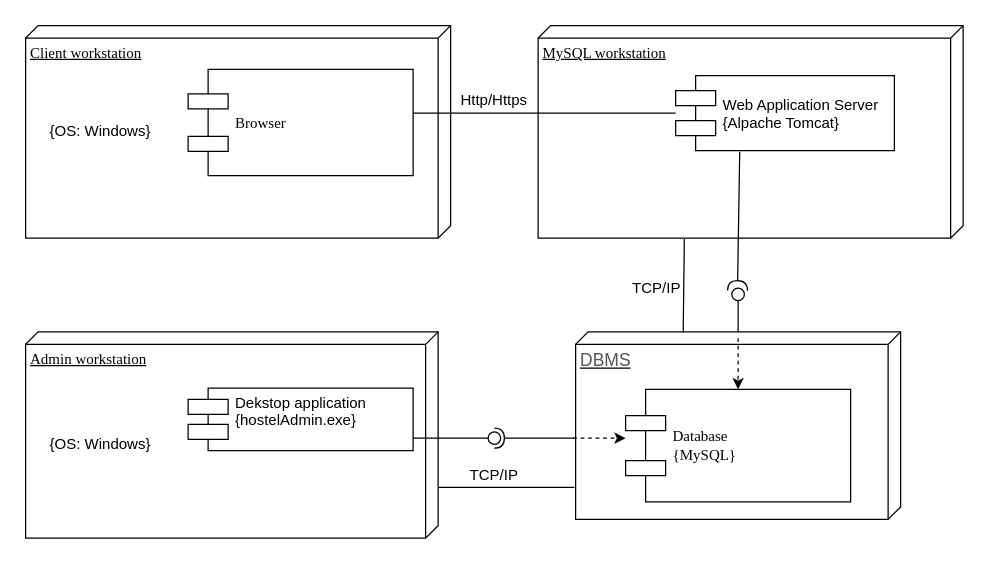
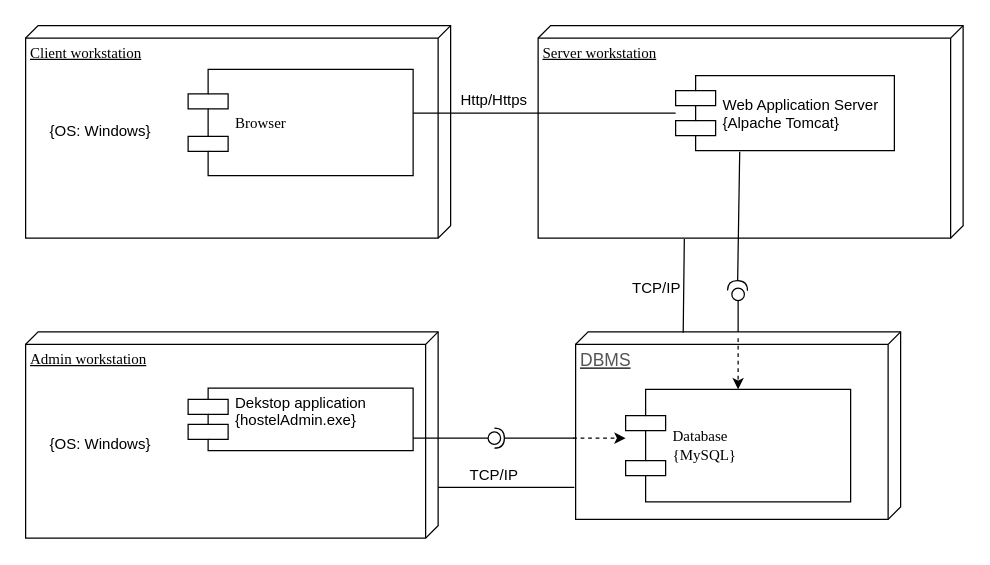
  <mxCell id="0" />
  <mxCell id="1" parent="0" />
  <mxCell id="2" value="Client workstation" style="verticalAlign=top;align=left;spacingTop=8;spacingLeft=2;spacingRight=12;shape=cube;size=10;direction=south;fontStyle=4;html=1;rounded=0;shadow=0;comic=0;labelBackgroundColor=none;strokeColor=#000000;strokeWidth=1;fillColor=#ffffff;fontFamily=Verdana;fontSize=12;fontColor=#000000;" parent="1" vertex="1"><mxGeometry x="20" y="20" width="340" height="170" as="geometry" /></mxCell>
- <mxCell id="3" value="MySQL workstation" style="verticalAlign=top;align=left;spacingTop=8;spacingLeft=2;spacingRight=12;shape=cube;size=10;direction=south;fontStyle=4;html=1;rounded=0;shadow=0;comic=0;labelBackgroundColor=none;strokeColor=#000000;strokeWidth=1;fillColor=#ffffff;fontFamily=Verdana;fontSize=12;fontColor=#000000;" parent="1" vertex="1"><mxGeometry x="430" y="20" width="340" height="170" as="geometry" /></mxCell>
+ <mxCell id="3" value="Server workstation" style="verticalAlign=top;align=left;spacingTop=8;spacingLeft=2;spacingRight=12;shape=cube;size=10;direction=south;fontStyle=4;html=1;rounded=0;shadow=0;comic=0;labelBackgroundColor=none;strokeColor=#000000;strokeWidth=1;fillColor=#ffffff;fontFamily=Verdana;fontSize=12;fontColor=#000000;" parent="1" vertex="1"><mxGeometry x="430" y="20" width="340" height="170" as="geometry" /></mxCell>
  <mxCell id="4" value="&lt;span style=&quot;color: rgb(84 , 84 , 84) ; font-family: &amp;#34;arial&amp;#34; , sans-serif ; font-size: 14px ; white-space: normal ; background-color: rgb(255 , 255 , 255)&quot;&gt;DBMS&lt;/span&gt;" style="verticalAlign=top;align=left;spacingTop=8;spacingLeft=2;spacingRight=12;shape=cube;size=10;direction=south;fontStyle=4;html=1;rounded=0;shadow=0;comic=0;labelBackgroundColor=none;strokeColor=#000000;strokeWidth=1;fillColor=#ffffff;fontFamily=Verdana;fontSize=12;fontColor=#000000;" parent="1" vertex="1"><mxGeometry x="460" y="265" width="260" height="150" as="geometry" /></mxCell>
  <mxCell id="5" value="Browser" style="shape=component;align=left;spacingLeft=36;rounded=0;shadow=0;comic=0;labelBackgroundColor=none;strokeColor=#000000;strokeWidth=1;fillColor=#ffffff;fontFamily=Verdana;fontSize=12;fontColor=#000000;html=1;" parent="1" vertex="1"><mxGeometry x="150" y="55" width="180" height="85" as="geometry" /></mxCell>
  <mxCell id="6" value="Database&amp;nbsp;&lt;br&gt;{MySQL}" style="shape=component;align=left;spacingLeft=36;rounded=0;shadow=0;comic=0;labelBackgroundColor=none;strokeColor=#000000;strokeWidth=1;fillColor=#ffffff;fontFamily=Verdana;fontSize=12;fontColor=#000000;html=1;" parent="1" vertex="1"><mxGeometry x="500" y="311" width="180" height="90" as="geometry" /></mxCell>
  <mxCell id="7" style="edgeStyle=orthogonalEdgeStyle;rounded=0;orthogonalLoop=1;jettySize=auto;html=1;entryX=1;entryY=0.412;entryDx=0;entryDy=0;entryPerimeter=0;endArrow=none;endFill=0;" edge="1" parent="1" source="8" target="5"><mxGeometry relative="1" as="geometry" /></mxCell>
  <mxCell id="8" value="Web Application Server&#10;{Alpache Tomcat}" style="shape=component;align=left;spacingLeft=36;" vertex="1" parent="1"><mxGeometry x="540" y="60" width="175" height="60" as="geometry" /></mxCell>
  <mxCell id="9" value="Admin workstation" style="verticalAlign=top;align=left;spacingTop=8;spacingLeft=2;spacingRight=12;shape=cube;size=10;direction=south;fontStyle=4;html=1;rounded=0;shadow=0;comic=0;labelBackgroundColor=none;strokeColor=#000000;strokeWidth=1;fillColor=#ffffff;fontFamily=Verdana;fontSize=12;fontColor=#000000;" vertex="1" parent="1"><mxGeometry x="20" y="265" width="330" height="165" as="geometry" /></mxCell>
  <mxCell id="10" value="Dekstop application&#10;{hostelAdmin.exe}&#10;" style="shape=component;align=left;spacingLeft=36;" vertex="1" parent="1"><mxGeometry x="150" y="310" width="180" height="50" as="geometry" /></mxCell>
  <mxCell id="11" value="{OS: Windows}" style="text;html=1;strokeColor=none;fillColor=none;align=center;verticalAlign=middle;whiteSpace=wrap;rounded=0;" vertex="1" parent="1"><mxGeometry x="30" y="70" width="100" height="70" as="geometry" /></mxCell>
  <mxCell id="12" value="{OS: Windows}" style="text;html=1;strokeColor=none;fillColor=none;align=center;verticalAlign=middle;whiteSpace=wrap;rounded=0;" vertex="1" parent="1"><mxGeometry x="30" y="320" width="100" height="70" as="geometry" /></mxCell>
  <mxCell id="13" value="" style="endArrow=none;html=1;entryX=1.004;entryY=0.656;entryDx=0;entryDy=0;entryPerimeter=0;exitX=0.005;exitY=0.669;exitDx=0;exitDy=0;exitPerimeter=0;" edge="1" parent="1" source="4" target="3"><mxGeometry width="50" height="50" relative="1" as="geometry"><mxPoint x="610" y="240" as="sourcePoint" /><mxPoint x="660" y="190" as="targetPoint" /></mxGeometry></mxCell>
  <mxCell id="14" value="TCP/IP" style="text;html=1;strokeColor=none;fillColor=none;align=center;verticalAlign=middle;whiteSpace=wrap;rounded=0;" vertex="1" parent="1"><mxGeometry x="505" y="220" width="40" height="20" as="geometry" /></mxCell>
  <mxCell id="15" value="" style="rounded=0;orthogonalLoop=1;jettySize=auto;html=1;endArrow=none;endFill=0;" edge="1" target="17" parent="1" source="4"><mxGeometry relative="1" as="geometry"><mxPoint x="640" y="267" as="sourcePoint" /></mxGeometry></mxCell>
  <mxCell id="16" value="" style="rounded=0;orthogonalLoop=1;jettySize=auto;html=1;endArrow=halfCircle;endFill=0;entryX=0.5;entryY=0.5;entryDx=0;entryDy=0;endSize=6;strokeWidth=1;exitX=0.293;exitY=1.016;exitDx=0;exitDy=0;exitPerimeter=0;" edge="1" parent="1" source="8"><mxGeometry relative="1" as="geometry"><mxPoint x="589.5" y="190" as="sourcePoint" /><mxPoint x="589.5" y="232" as="targetPoint" /></mxGeometry></mxCell>
  <mxCell id="17" value="" style="ellipse;whiteSpace=wrap;html=1;fontFamily=Helvetica;fontSize=12;fontColor=#000000;align=center;strokeColor=#000000;fillColor=#ffffff;points=[];aspect=fixed;resizable=0;" vertex="1" parent="1"><mxGeometry x="585" y="230" width="10" height="10" as="geometry" /></mxCell>
  <mxCell id="18" value="" style="endArrow=classic;html=1;dashed=1;entryX=0.5;entryY=0;entryDx=0;entryDy=0;" edge="1" parent="1" target="6"><mxGeometry width="50" height="50" relative="1" as="geometry"><mxPoint x="590" y="270" as="sourcePoint" /><mxPoint x="665" y="151" as="targetPoint" /></mxGeometry></mxCell>
  <mxCell id="19" value="Http/Https" style="text;html=1;strokeColor=none;fillColor=none;align=center;verticalAlign=middle;whiteSpace=wrap;rounded=0;" vertex="1" parent="1"><mxGeometry x="375" y="70" width="40" height="20" as="geometry" /></mxCell>
  <mxCell id="20" value="TCP/IP" style="text;html=1;strokeColor=none;fillColor=none;align=center;verticalAlign=middle;whiteSpace=wrap;rounded=0;" vertex="1" parent="1"><mxGeometry x="375" y="370" width="40" height="20" as="geometry" /></mxCell>
  <mxCell id="21" value="" style="rounded=0;orthogonalLoop=1;jettySize=auto;html=1;endArrow=halfCircle;endFill=0;entryX=0.5;entryY=0.5;entryDx=0;entryDy=0;endSize=6;strokeWidth=1;" edge="1" target="23" parent="1"><mxGeometry relative="1" as="geometry"><mxPoint x="459" y="350" as="sourcePoint" /></mxGeometry></mxCell>
  <mxCell id="22" value="" style="edgeStyle=orthogonalEdgeStyle;rounded=0;orthogonalLoop=1;jettySize=auto;html=1;endArrow=none;endFill=0;" edge="1" parent="1" source="23" target="10"><mxGeometry relative="1" as="geometry"><Array as="points"><mxPoint x="350" y="350" /><mxPoint x="350" y="350" /></Array></mxGeometry></mxCell>
  <mxCell id="23" value="" style="ellipse;whiteSpace=wrap;html=1;fontFamily=Helvetica;fontSize=12;fontColor=#000000;align=center;strokeColor=#000000;fillColor=#ffffff;points=[];aspect=fixed;resizable=0;" vertex="1" parent="1"><mxGeometry x="390" y="345" width="10" height="10" as="geometry" /></mxCell>
  <mxCell id="24" value="" style="endArrow=classic;html=1;dashed=1;" edge="1" parent="1"><mxGeometry width="50" height="50" relative="1" as="geometry"><mxPoint x="458" y="350" as="sourcePoint" /><mxPoint x="500" y="350" as="targetPoint" /></mxGeometry></mxCell>
  <mxCell id="25" value="" style="endArrow=none;html=1;entryX=0.829;entryY=1.004;entryDx=0;entryDy=0;entryPerimeter=0;exitX=0.754;exitY=0;exitDx=0;exitDy=0;exitPerimeter=0;" edge="1" parent="1" source="9" target="4"><mxGeometry width="50" height="50" relative="1" as="geometry"><mxPoint x="20" y="500" as="sourcePoint" /><mxPoint x="70" y="450" as="targetPoint" /></mxGeometry></mxCell>
